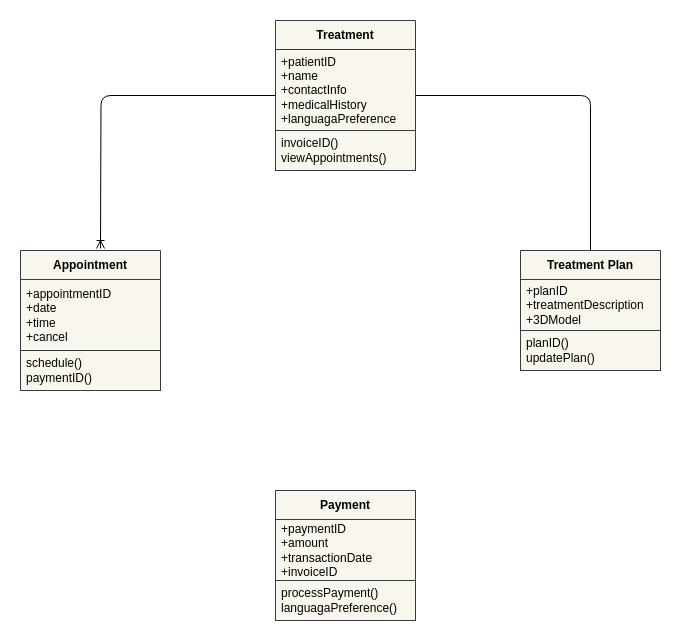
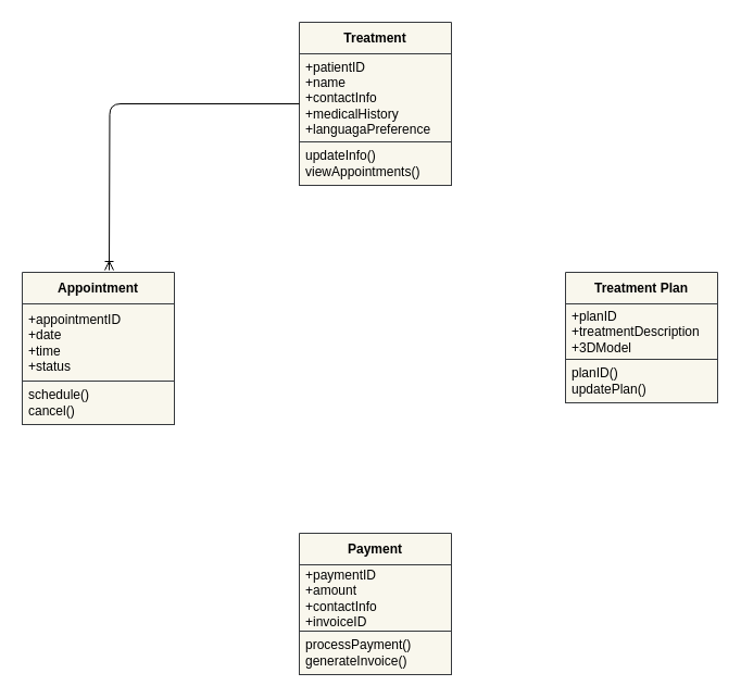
  <mxCell id="0" />
  <mxCell id="1" parent="0" />
  <mxCell id="2" value="Treatment" style="swimlane;fontStyle=1;align=center;verticalAlign=middle;childLayout=stackLayout;horizontal=1;startSize=29;horizontalStack=0;resizeParent=1;resizeParentMax=0;resizeLast=0;collapsible=0;marginBottom=0;html=1;whiteSpace=wrap;fillColor=#f9f7ed;strokeColor=#36393d;" parent="1" vertex="1"><mxGeometry x="275" y="20" width="140" height="150" as="geometry" /></mxCell>
  <mxCell id="3" value="+patientID&lt;div&gt;+name&lt;/div&gt;&lt;div&gt;+contactInfo&lt;/div&gt;&lt;div&gt;+medicalHistory&lt;/div&gt;&lt;div&gt;+languagaPreference&lt;/div&gt;" style="text;html=1;strokeColor=#36393d;fillColor=#f9f7ed;align=left;verticalAlign=middle;spacingLeft=4;spacingRight=4;overflow=hidden;rotatable=0;points=[[0,0.5],[1,0.5]];portConstraint=eastwest;whiteSpace=wrap;" parent="2" vertex="1"><mxGeometry y="29" width="140" height="81" as="geometry" /></mxCell>
- <mxCell id="4" value="invoiceID()&lt;div&gt;viewAppointments()&lt;/div&gt;" style="text;html=1;strokeColor=#36393d;fillColor=#f9f7ed;align=left;verticalAlign=middle;spacingLeft=4;spacingRight=4;overflow=hidden;rotatable=0;points=[[0,0.5],[1,0.5]];portConstraint=eastwest;whiteSpace=wrap;" parent="2" vertex="1"><mxGeometry y="110" width="140" height="40" as="geometry" /></mxCell>
+ <mxCell id="4" value="updateInfo()&lt;div&gt;viewAppointments()&lt;/div&gt;" style="text;html=1;strokeColor=#36393d;fillColor=#f9f7ed;align=left;verticalAlign=middle;spacingLeft=4;spacingRight=4;overflow=hidden;rotatable=0;points=[[0,0.5],[1,0.5]];portConstraint=eastwest;whiteSpace=wrap;" parent="2" vertex="1"><mxGeometry y="110" width="140" height="40" as="geometry" /></mxCell>
  <mxCell id="5" value="Appointment" style="swimlane;fontStyle=1;align=center;verticalAlign=middle;childLayout=stackLayout;horizontal=1;startSize=29;horizontalStack=0;resizeParent=1;resizeParentMax=0;resizeLast=0;collapsible=0;marginBottom=0;html=1;whiteSpace=wrap;fillColor=#f9f7ed;strokeColor=#36393d;" parent="1" vertex="1"><mxGeometry x="20" y="250" width="140" height="140" as="geometry" /></mxCell>
- <mxCell id="6" value="+&lt;span style=&quot;background-color: initial;&quot;&gt;appointmentID&lt;/span&gt;&lt;div&gt;&lt;div&gt;+date&lt;/div&gt;&lt;div&gt;+time&lt;/div&gt;&lt;div&gt;+cancel&lt;/div&gt;&lt;/div&gt;" style="text;html=1;strokeColor=#36393d;fillColor=#f9f7ed;align=left;verticalAlign=middle;spacingLeft=4;spacingRight=4;overflow=hidden;rotatable=0;points=[[0,0.5],[1,0.5]];portConstraint=eastwest;whiteSpace=wrap;" parent="5" vertex="1"><mxGeometry y="29" width="140" height="71" as="geometry" /></mxCell>
- <mxCell id="7" value="schedule()&lt;div&gt;paymentID()&lt;/div&gt;" style="text;html=1;strokeColor=#36393d;fillColor=#f9f7ed;align=left;verticalAlign=middle;spacingLeft=4;spacingRight=4;overflow=hidden;rotatable=0;points=[[0,0.5],[1,0.5]];portConstraint=eastwest;whiteSpace=wrap;" parent="5" vertex="1"><mxGeometry y="100" width="140" height="40" as="geometry" /></mxCell>
+ <mxCell id="6" value="+&lt;span style=&quot;background-color: initial;&quot;&gt;appointmentID&lt;/span&gt;&lt;div&gt;&lt;div&gt;+date&lt;/div&gt;&lt;div&gt;+time&lt;/div&gt;&lt;div&gt;+status&lt;/div&gt;&lt;/div&gt;" style="text;html=1;strokeColor=#36393d;fillColor=#f9f7ed;align=left;verticalAlign=middle;spacingLeft=4;spacingRight=4;overflow=hidden;rotatable=0;points=[[0,0.5],[1,0.5]];portConstraint=eastwest;whiteSpace=wrap;" parent="5" vertex="1"><mxGeometry y="29" width="140" height="71" as="geometry" /></mxCell>
+ <mxCell id="7" value="schedule()&lt;div&gt;cancel()&lt;/div&gt;" style="text;html=1;strokeColor=#36393d;fillColor=#f9f7ed;align=left;verticalAlign=middle;spacingLeft=4;spacingRight=4;overflow=hidden;rotatable=0;points=[[0,0.5],[1,0.5]];portConstraint=eastwest;whiteSpace=wrap;" parent="5" vertex="1"><mxGeometry y="100" width="140" height="40" as="geometry" /></mxCell>
  <mxCell id="8" value="Payment" style="swimlane;fontStyle=1;align=center;verticalAlign=middle;childLayout=stackLayout;horizontal=1;startSize=29;horizontalStack=0;resizeParent=1;resizeParentMax=0;resizeLast=0;collapsible=0;marginBottom=0;html=1;whiteSpace=wrap;fillColor=#f9f7ed;strokeColor=#36393d;" parent="1" vertex="1"><mxGeometry x="275" y="490" width="140" height="130" as="geometry" /></mxCell>
- <mxCell id="9" value="+paymentID&lt;div&gt;+amount&lt;/div&gt;&lt;div&gt;+transactionDate&lt;/div&gt;&lt;div&gt;+&lt;span style=&quot;background-color: initial;&quot;&gt;invoiceID&lt;/span&gt;&lt;/div&gt;" style="text;html=1;strokeColor=#36393d;fillColor=#f9f7ed;align=left;verticalAlign=middle;spacingLeft=4;spacingRight=4;overflow=hidden;rotatable=0;points=[[0,0.5],[1,0.5]];portConstraint=eastwest;whiteSpace=wrap;" parent="8" vertex="1"><mxGeometry y="29" width="140" height="61" as="geometry" /></mxCell>
- <mxCell id="10" value="processPayment()&lt;div&gt;languagaPreference()&lt;/div&gt;" style="text;html=1;strokeColor=#36393d;fillColor=#f9f7ed;align=left;verticalAlign=middle;spacingLeft=4;spacingRight=4;overflow=hidden;rotatable=0;points=[[0,0.5],[1,0.5]];portConstraint=eastwest;whiteSpace=wrap;" parent="8" vertex="1"><mxGeometry y="90" width="140" height="40" as="geometry" /></mxCell>
+ <mxCell id="9" value="+paymentID&lt;div&gt;+amount&lt;/div&gt;&lt;div&gt;+contactInfo&lt;/div&gt;&lt;div&gt;+&lt;span style=&quot;background-color: initial;&quot;&gt;invoiceID&lt;/span&gt;&lt;/div&gt;" style="text;html=1;strokeColor=#36393d;fillColor=#f9f7ed;align=left;verticalAlign=middle;spacingLeft=4;spacingRight=4;overflow=hidden;rotatable=0;points=[[0,0.5],[1,0.5]];portConstraint=eastwest;whiteSpace=wrap;" parent="8" vertex="1"><mxGeometry y="29" width="140" height="61" as="geometry" /></mxCell>
+ <mxCell id="10" value="processPayment()&lt;div&gt;generateInvoice()&lt;/div&gt;" style="text;html=1;strokeColor=#36393d;fillColor=#f9f7ed;align=left;verticalAlign=middle;spacingLeft=4;spacingRight=4;overflow=hidden;rotatable=0;points=[[0,0.5],[1,0.5]];portConstraint=eastwest;whiteSpace=wrap;" parent="8" vertex="1"><mxGeometry y="90" width="140" height="40" as="geometry" /></mxCell>
  <mxCell id="11" value="Treatment Plan" style="swimlane;fontStyle=1;align=center;verticalAlign=middle;childLayout=stackLayout;horizontal=1;startSize=29;horizontalStack=0;resizeParent=1;resizeParentMax=0;resizeLast=0;collapsible=0;marginBottom=0;html=1;whiteSpace=wrap;fillColor=#f9f7ed;strokeColor=#36393d;" parent="1" vertex="1"><mxGeometry x="520" y="250" width="140" height="120" as="geometry" /></mxCell>
  <mxCell id="12" value="+planID&lt;div&gt;+treatmentDescription&lt;/div&gt;&lt;div&gt;+3DModel&lt;/div&gt;" style="text;html=1;strokeColor=#36393d;fillColor=#f9f7ed;align=left;verticalAlign=middle;spacingLeft=4;spacingRight=4;overflow=hidden;rotatable=0;points=[[0,0.5],[1,0.5]];portConstraint=eastwest;whiteSpace=wrap;" parent="11" vertex="1"><mxGeometry y="29" width="140" height="51" as="geometry" /></mxCell>
  <mxCell id="13" value="planID()&lt;div&gt;updatePlan()&lt;/div&gt;" style="text;html=1;strokeColor=#36393d;fillColor=#f9f7ed;align=left;verticalAlign=middle;spacingLeft=4;spacingRight=4;overflow=hidden;rotatable=0;points=[[0,0.5],[1,0.5]];portConstraint=eastwest;whiteSpace=wrap;" parent="11" vertex="1"><mxGeometry y="80" width="140" height="40" as="geometry" /></mxCell>
  <mxCell id="14" value="" style="edgeStyle=orthogonalEdgeStyle;fontSize=12;html=1;endArrow=ERoneToMany;rounded=1;curved=0;" parent="1" source="2" edge="1"><mxGeometry width="100" height="100" relative="1" as="geometry"><mxPoint x="180" y="90" as="sourcePoint" /><mxPoint x="100" y="248" as="targetPoint" /></mxGeometry></mxCell>
- <mxCell id="15" value="" style="endArrow=none;html=1;rounded=1;curved=0;" parent="1" source="11" target="2" edge="1"><mxGeometry relative="1" as="geometry"><mxPoint x="600" y="250" as="sourcePoint" /><mxPoint x="415" y="85" as="targetPoint" /><Array as="points"><mxPoint x="590" y="95" /></Array></mxGeometry></mxCell>
